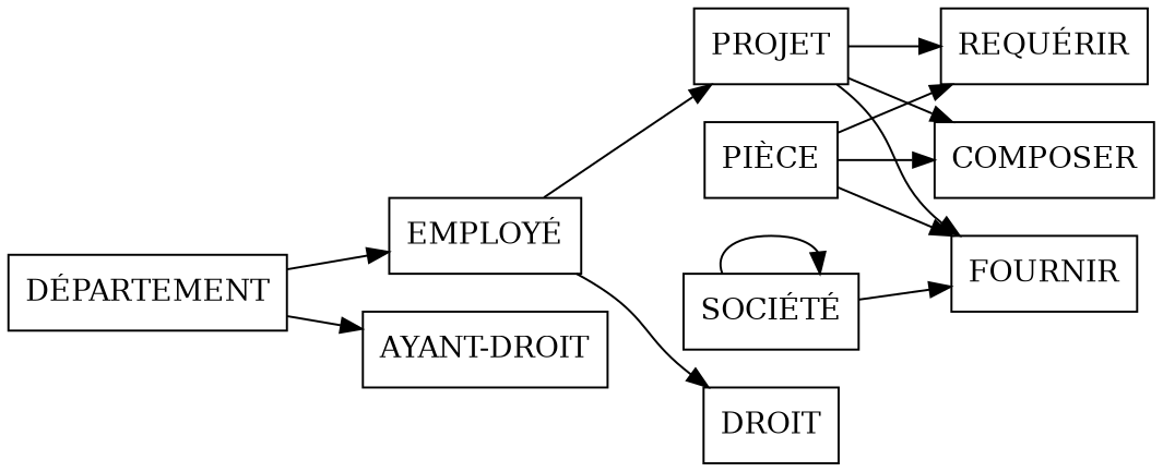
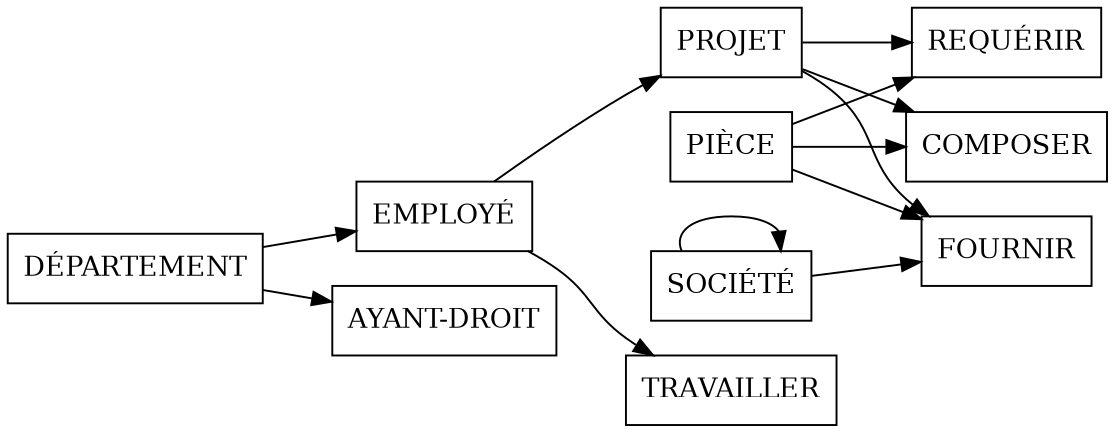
  digraph {
    rankdir=LR
    node [shape=box]
    "EMPLOYÉ"
    PROJET
-   TRAVAILLER [label=DROIT]
+   TRAVAILLER
    COMPOSER
    FOURNIR
    "REQUÉRIR"
    "PIÈCE"
    "DÉPARTEMENT"
    "AYANT-DROIT"
    "SOCIÉTÉ"
    "EMPLOYÉ" -> PROJET
    "EMPLOYÉ" -> TRAVAILLER
    PROJET -> COMPOSER
    PROJET -> FOURNIR
    PROJET -> "REQUÉRIR"
    "PIÈCE" -> COMPOSER
    "PIÈCE" -> FOURNIR
    "PIÈCE" -> "REQUÉRIR"
    "DÉPARTEMENT" -> "EMPLOYÉ"
    "DÉPARTEMENT" -> "AYANT-DROIT"
    "SOCIÉTÉ" -> FOURNIR
    "SOCIÉTÉ" -> "SOCIÉTÉ"
  }
